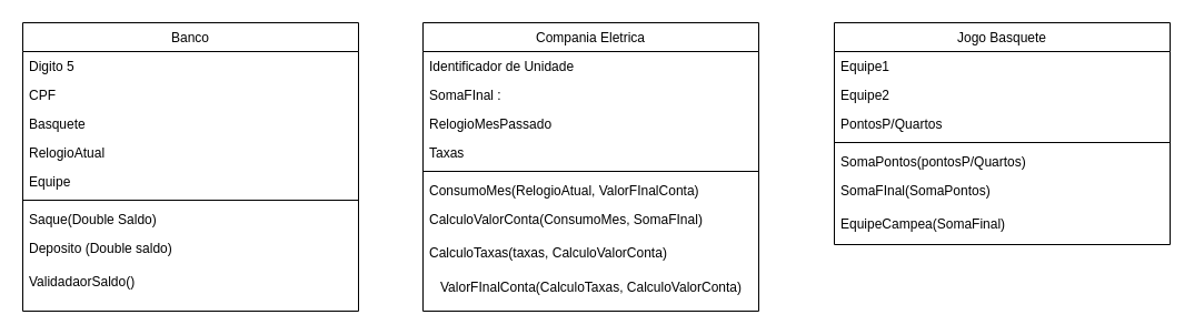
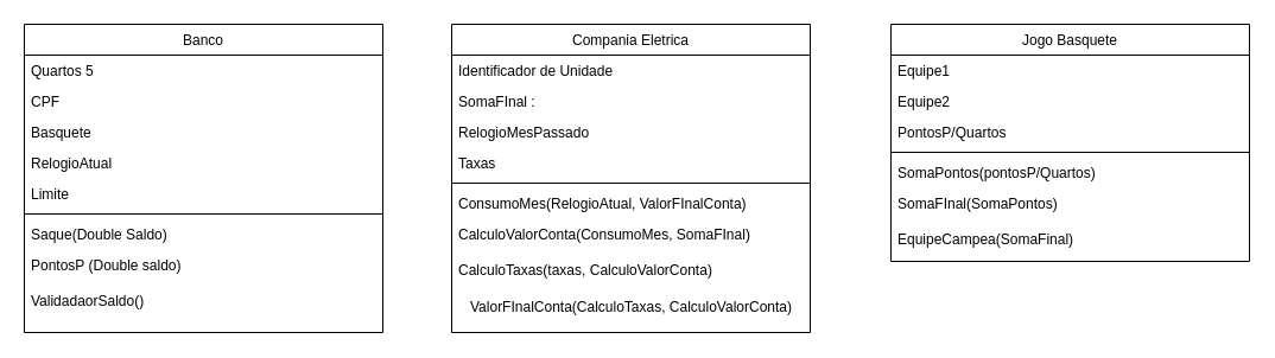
  <mxCell id="0" />
  <mxCell id="1" parent="0" />
  <mxCell id="2" value="Jogo Basquete" style="swimlane;fontStyle=0;align=center;verticalAlign=top;childLayout=stackLayout;horizontal=1;startSize=26;horizontalStack=0;resizeParent=1;resizeLast=0;collapsible=1;marginBottom=0;rounded=0;shadow=0;strokeWidth=1;" parent="1" vertex="1"><mxGeometry x="750" y="20" width="302" height="200" as="geometry"><mxRectangle x="550" y="140" width="160" height="26" as="alternateBounds" /></mxGeometry></mxCell>
  <mxCell id="3" value="Equipe1" style="text;align=left;verticalAlign=top;spacingLeft=4;spacingRight=4;overflow=hidden;rotatable=0;points=[[0,0.5],[1,0.5]];portConstraint=eastwest;" parent="2" vertex="1"><mxGeometry y="26" width="302" height="26" as="geometry" /></mxCell>
  <mxCell id="4" value="Equipe2" style="text;align=left;verticalAlign=top;spacingLeft=4;spacingRight=4;overflow=hidden;rotatable=0;points=[[0,0.5],[1,0.5]];portConstraint=eastwest;rounded=0;shadow=0;html=0;" parent="2" vertex="1"><mxGeometry y="52" width="302" height="26" as="geometry" /></mxCell>
  <mxCell id="5" value="PontosP/Quartos" style="text;align=left;verticalAlign=top;spacingLeft=4;spacingRight=4;overflow=hidden;rotatable=0;points=[[0,0.5],[1,0.5]];portConstraint=eastwest;rounded=0;shadow=0;html=0;" parent="2" vertex="1"><mxGeometry y="78" width="302" height="26" as="geometry" /></mxCell>
  <mxCell id="6" value="" style="line;html=1;strokeWidth=1;align=left;verticalAlign=middle;spacingTop=-1;spacingLeft=3;spacingRight=3;rotatable=0;labelPosition=right;points=[];portConstraint=eastwest;" parent="2" vertex="1"><mxGeometry y="104" width="302" height="8" as="geometry" /></mxCell>
  <mxCell id="7" value="SomaPontos(pontosP/Quartos)" style="text;align=left;verticalAlign=top;spacingLeft=4;spacingRight=4;overflow=hidden;rotatable=0;points=[[0,0.5],[1,0.5]];portConstraint=eastwest;" parent="2" vertex="1"><mxGeometry y="112" width="302" height="26" as="geometry" /></mxCell>
  <mxCell id="8" value="SomaFInal(SomaPontos)" style="text;align=left;verticalAlign=top;spacingLeft=4;spacingRight=4;overflow=hidden;rotatable=0;points=[[0,0.5],[1,0.5]];portConstraint=eastwest;" parent="2" vertex="1"><mxGeometry y="138" width="302" height="30" as="geometry" /></mxCell>
  <mxCell id="9" value="EquipeCampea(SomaFinal)" style="text;align=left;verticalAlign=top;spacingLeft=4;spacingRight=4;overflow=hidden;rotatable=0;points=[[0,0.5],[1,0.5]];portConstraint=eastwest;" vertex="1" parent="2"><mxGeometry y="168" width="302" height="30" as="geometry" /></mxCell>
  <mxCell id="10" value="Compania Eletrica" style="swimlane;fontStyle=0;align=center;verticalAlign=top;childLayout=stackLayout;horizontal=1;startSize=26;horizontalStack=0;resizeParent=1;resizeLast=0;collapsible=1;marginBottom=0;rounded=0;shadow=0;strokeWidth=1;" vertex="1" parent="1"><mxGeometry x="380" y="20" width="302" height="260" as="geometry"><mxRectangle x="550" y="140" width="160" height="26" as="alternateBounds" /></mxGeometry></mxCell>
  <mxCell id="11" value="Identificador de Unidade" style="text;align=left;verticalAlign=top;spacingLeft=4;spacingRight=4;overflow=hidden;rotatable=0;points=[[0,0.5],[1,0.5]];portConstraint=eastwest;" vertex="1" parent="10"><mxGeometry y="26" width="302" height="26" as="geometry" /></mxCell>
  <mxCell id="12" value="SomaFInal : " style="text;align=left;verticalAlign=top;spacingLeft=4;spacingRight=4;overflow=hidden;rotatable=0;points=[[0,0.5],[1,0.5]];portConstraint=eastwest;rounded=0;shadow=0;html=0;" vertex="1" parent="10"><mxGeometry y="52" width="302" height="26" as="geometry" /></mxCell>
  <mxCell id="13" value="RelogioMesPassado" style="text;align=left;verticalAlign=top;spacingLeft=4;spacingRight=4;overflow=hidden;rotatable=0;points=[[0,0.5],[1,0.5]];portConstraint=eastwest;rounded=0;shadow=0;html=0;" vertex="1" parent="10"><mxGeometry y="78" width="302" height="26" as="geometry" /></mxCell>
  <mxCell id="14" value="Taxas" style="text;align=left;verticalAlign=top;spacingLeft=4;spacingRight=4;overflow=hidden;rotatable=0;points=[[0,0.5],[1,0.5]];portConstraint=eastwest;rounded=0;shadow=0;html=0;" vertex="1" parent="10"><mxGeometry y="104" width="302" height="26" as="geometry" /></mxCell>
  <mxCell id="15" value="" style="line;html=1;strokeWidth=1;align=left;verticalAlign=middle;spacingTop=-1;spacingLeft=3;spacingRight=3;rotatable=0;labelPosition=right;points=[];portConstraint=eastwest;" vertex="1" parent="10"><mxGeometry y="130" width="302" height="8" as="geometry" /></mxCell>
  <mxCell id="16" value="ConsumoMes(RelogioAtual, ValorFInalConta)" style="text;align=left;verticalAlign=top;spacingLeft=4;spacingRight=4;overflow=hidden;rotatable=0;points=[[0,0.5],[1,0.5]];portConstraint=eastwest;" vertex="1" parent="10"><mxGeometry y="138" width="302" height="26" as="geometry" /></mxCell>
  <mxCell id="17" value="CalculoValorConta(ConsumoMes, SomaFInal)" style="text;align=left;verticalAlign=top;spacingLeft=4;spacingRight=4;overflow=hidden;rotatable=0;points=[[0,0.5],[1,0.5]];portConstraint=eastwest;" vertex="1" parent="10"><mxGeometry y="164" width="302" height="30" as="geometry" /></mxCell>
  <mxCell id="18" value="CalculoTaxas(taxas, CalculoValorConta)" style="text;align=left;verticalAlign=top;spacingLeft=4;spacingRight=4;overflow=hidden;rotatable=0;points=[[0,0.5],[1,0.5]];portConstraint=eastwest;" vertex="1" parent="10"><mxGeometry y="194" width="302" height="30" as="geometry" /></mxCell>
  <mxCell id="19" value="ValorFInalConta(CalculoTaxas, CalculoValorConta)" style="text;html=1;align=center;verticalAlign=middle;resizable=0;points=[];autosize=1;strokeColor=none;fillColor=none;" vertex="1" parent="10"><mxGeometry y="224" width="302" height="30" as="geometry" /></mxCell>
  <mxCell id="20" value="Banco" style="swimlane;fontStyle=0;align=center;verticalAlign=top;childLayout=stackLayout;horizontal=1;startSize=26;horizontalStack=0;resizeParent=1;resizeLast=0;collapsible=1;marginBottom=0;rounded=0;shadow=0;strokeWidth=1;" vertex="1" parent="1"><mxGeometry x="20" y="20" width="302" height="260" as="geometry"><mxRectangle x="550" y="140" width="160" height="26" as="alternateBounds" /></mxGeometry></mxCell>
- <mxCell id="21" value="Digito 5" style="text;align=left;verticalAlign=top;spacingLeft=4;spacingRight=4;overflow=hidden;rotatable=0;points=[[0,0.5],[1,0.5]];portConstraint=eastwest;" vertex="1" parent="20"><mxGeometry y="26" width="302" height="26" as="geometry" /></mxCell>
+ <mxCell id="21" value="Quartos 5" style="text;align=left;verticalAlign=top;spacingLeft=4;spacingRight=4;overflow=hidden;rotatable=0;points=[[0,0.5],[1,0.5]];portConstraint=eastwest;" vertex="1" parent="20"><mxGeometry y="26" width="302" height="26" as="geometry" /></mxCell>
  <mxCell id="22" value="CPF" style="text;align=left;verticalAlign=top;spacingLeft=4;spacingRight=4;overflow=hidden;rotatable=0;points=[[0,0.5],[1,0.5]];portConstraint=eastwest;rounded=0;shadow=0;html=0;" vertex="1" parent="20"><mxGeometry y="52" width="302" height="26" as="geometry" /></mxCell>
  <mxCell id="23" value="Basquete" style="text;align=left;verticalAlign=top;spacingLeft=4;spacingRight=4;overflow=hidden;rotatable=0;points=[[0,0.5],[1,0.5]];portConstraint=eastwest;rounded=0;shadow=0;html=0;" vertex="1" parent="20"><mxGeometry y="78" width="302" height="26" as="geometry" /></mxCell>
  <mxCell id="24" value="RelogioAtual" style="text;align=left;verticalAlign=top;spacingLeft=4;spacingRight=4;overflow=hidden;rotatable=0;points=[[0,0.5],[1,0.5]];portConstraint=eastwest;rounded=0;shadow=0;html=0;" vertex="1" parent="20"><mxGeometry y="104" width="302" height="26" as="geometry" /></mxCell>
- <mxCell id="25" value="Equipe" style="text;align=left;verticalAlign=top;spacingLeft=4;spacingRight=4;overflow=hidden;rotatable=0;points=[[0,0.5],[1,0.5]];portConstraint=eastwest;rounded=0;shadow=0;html=0;" vertex="1" parent="20"><mxGeometry y="130" width="302" height="26" as="geometry" /></mxCell>
+ <mxCell id="25" value="Limite" style="text;align=left;verticalAlign=top;spacingLeft=4;spacingRight=4;overflow=hidden;rotatable=0;points=[[0,0.5],[1,0.5]];portConstraint=eastwest;rounded=0;shadow=0;html=0;" vertex="1" parent="20"><mxGeometry y="130" width="302" height="26" as="geometry" /></mxCell>
  <mxCell id="26" value="" style="line;html=1;strokeWidth=1;align=left;verticalAlign=middle;spacingTop=-1;spacingLeft=3;spacingRight=3;rotatable=0;labelPosition=right;points=[];portConstraint=eastwest;" vertex="1" parent="20"><mxGeometry y="156" width="302" height="8" as="geometry" /></mxCell>
  <mxCell id="27" value="Saque(Double Saldo)" style="text;align=left;verticalAlign=top;spacingLeft=4;spacingRight=4;overflow=hidden;rotatable=0;points=[[0,0.5],[1,0.5]];portConstraint=eastwest;" vertex="1" parent="20"><mxGeometry y="164" width="302" height="26" as="geometry" /></mxCell>
- <mxCell id="28" value="Deposito (Double saldo)" style="text;align=left;verticalAlign=top;spacingLeft=4;spacingRight=4;overflow=hidden;rotatable=0;points=[[0,0.5],[1,0.5]];portConstraint=eastwest;" vertex="1" parent="20"><mxGeometry y="190" width="302" height="30" as="geometry" /></mxCell>
+ <mxCell id="28" value="PontosP (Double saldo)" style="text;align=left;verticalAlign=top;spacingLeft=4;spacingRight=4;overflow=hidden;rotatable=0;points=[[0,0.5],[1,0.5]];portConstraint=eastwest;" vertex="1" parent="20"><mxGeometry y="190" width="302" height="30" as="geometry" /></mxCell>
  <mxCell id="29" value="ValidadaorSaldo()" style="text;align=left;verticalAlign=top;spacingLeft=4;spacingRight=4;overflow=hidden;rotatable=0;points=[[0,0.5],[1,0.5]];portConstraint=eastwest;" vertex="1" parent="20"><mxGeometry y="220" width="302" height="30" as="geometry" /></mxCell>
